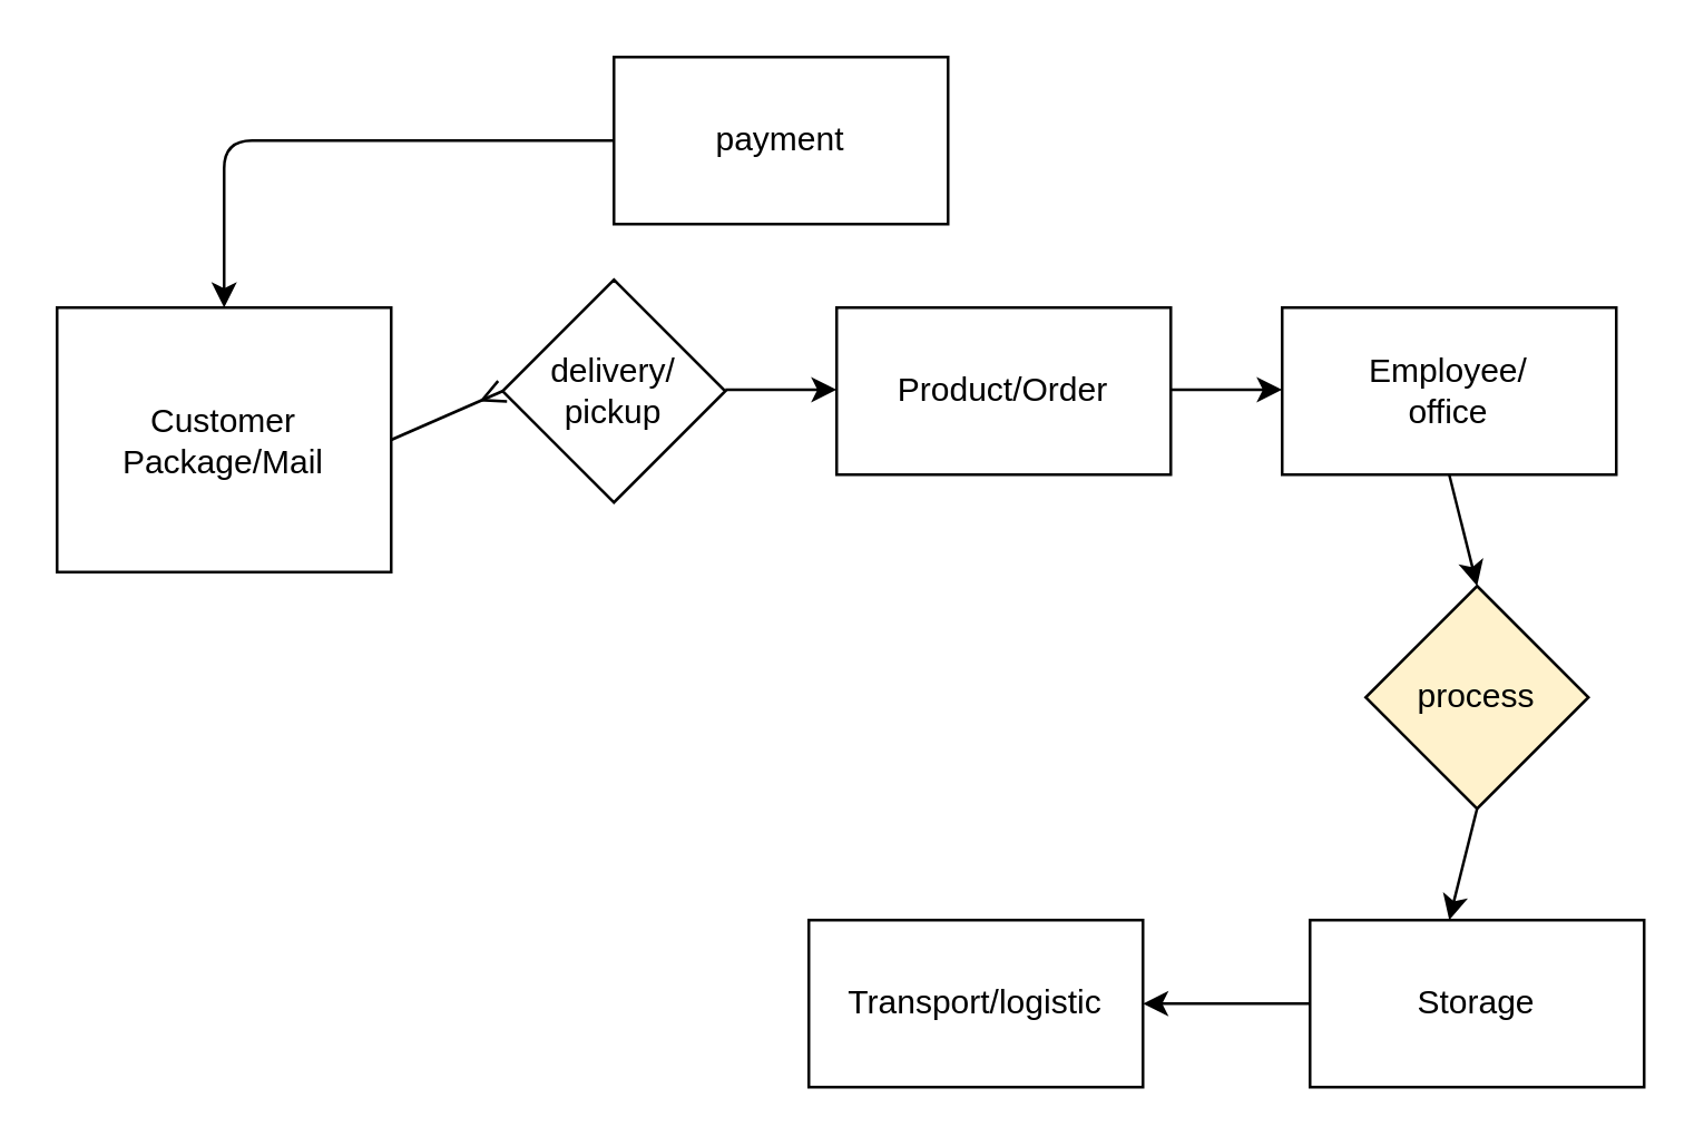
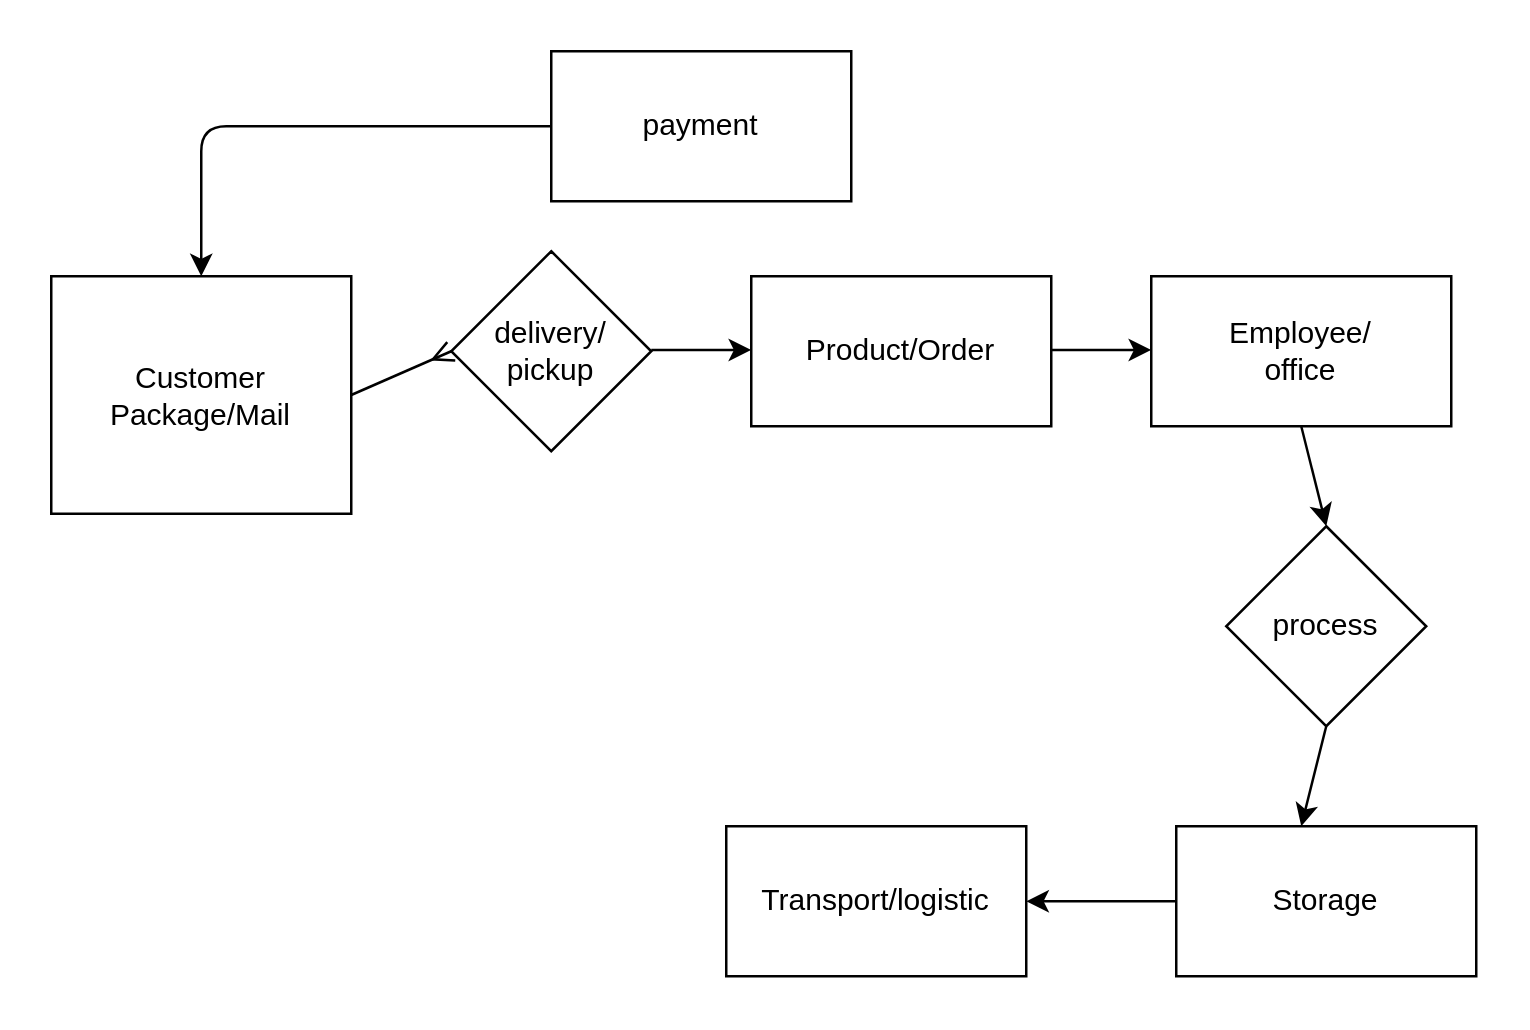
  <mxCell id="0" />
  <mxCell id="1" parent="0" />
  <mxCell id="2" value="Customer&lt;br&gt;Package/Mail" style="rounded=0;whiteSpace=wrap;html=1;" parent="1" vertex="1"><mxGeometry x="20" y="110" width="120" height="95" as="geometry" /></mxCell>
  <mxCell id="3" value="" style="endArrow=ERmany;html=1;exitX=1;exitY=0.5;exitDx=0;exitDy=0;endFill=0;" parent="1" source="2" edge="1"><mxGeometry width="50" height="50" relative="1" as="geometry"><mxPoint x="370" y="170" as="sourcePoint" /><mxPoint x="180" y="140" as="targetPoint" /></mxGeometry></mxCell>
  <mxCell id="4" value="delivery/ pickup" style="rhombus;whiteSpace=wrap;html=1;" parent="1" vertex="1"><mxGeometry x="180" y="100" width="80" height="80" as="geometry" /></mxCell>
  <mxCell id="5" value="Product/Order" style="rounded=0;whiteSpace=wrap;html=1;" parent="1" vertex="1"><mxGeometry x="300" y="110" width="120" height="60" as="geometry" /></mxCell>
  <mxCell id="6" value="" style="endArrow=classic;html=1;exitX=1;exitY=0.5;exitDx=0;exitDy=0;" parent="1" edge="1"><mxGeometry width="50" height="50" relative="1" as="geometry"><mxPoint x="260" y="139.5" as="sourcePoint" /><mxPoint x="300" y="139.5" as="targetPoint" /></mxGeometry></mxCell>
  <mxCell id="7" value="" style="endArrow=classic;html=1;exitX=1;exitY=0.5;exitDx=0;exitDy=0;" parent="1" edge="1"><mxGeometry width="50" height="50" relative="1" as="geometry"><mxPoint x="420" y="139.5" as="sourcePoint" /><mxPoint x="460" y="139.5" as="targetPoint" /></mxGeometry></mxCell>
  <mxCell id="8" value="Employee/&lt;br&gt;office" style="rounded=0;whiteSpace=wrap;html=1;" parent="1" vertex="1"><mxGeometry x="460" y="110" width="120" height="60" as="geometry" /></mxCell>
  <mxCell id="9" value="payment" style="rounded=0;whiteSpace=wrap;html=1;" parent="1" vertex="1"><mxGeometry x="220" y="20" width="120" height="60" as="geometry" /></mxCell>
  <mxCell id="10" value="" style="endArrow=classic;html=1;exitX=0;exitY=0.5;exitDx=0;exitDy=0;entryX=0.5;entryY=0;entryDx=0;entryDy=0;" parent="1" source="9" target="2" edge="1"><mxGeometry width="50" height="50" relative="1" as="geometry"><mxPoint x="370" y="170" as="sourcePoint" /><mxPoint x="70" y="50" as="targetPoint" /><Array as="points"><mxPoint x="80" y="50" /></Array></mxGeometry></mxCell>
- <mxCell id="11" value="process" style="rhombus;whiteSpace=wrap;html=1;fillColor=#fff2cc;" parent="1" vertex="1"><mxGeometry x="490" y="210" width="80" height="80" as="geometry" /></mxCell>
+ <mxCell id="11" value="process" style="rhombus;whiteSpace=wrap;html=1;" parent="1" vertex="1"><mxGeometry x="490" y="210" width="80" height="80" as="geometry" /></mxCell>
  <mxCell id="12" value="" style="endArrow=classic;html=1;exitX=0.5;exitY=1;exitDx=0;exitDy=0;entryX=0.5;entryY=0;entryDx=0;entryDy=0;" parent="1" source="8" target="11" edge="1"><mxGeometry width="50" height="50" relative="1" as="geometry"><mxPoint x="370" y="170" as="sourcePoint" /><mxPoint x="420" y="120" as="targetPoint" /></mxGeometry></mxCell>
  <mxCell id="13" value="" style="endArrow=classic;html=1;exitX=0.5;exitY=1;exitDx=0;exitDy=0;" parent="1" source="11" edge="1"><mxGeometry width="50" height="50" relative="1" as="geometry"><mxPoint x="370" y="350" as="sourcePoint" /><mxPoint x="520" y="330" as="targetPoint" /></mxGeometry></mxCell>
  <mxCell id="14" value="Storage" style="rounded=0;whiteSpace=wrap;html=1;" parent="1" vertex="1"><mxGeometry x="470" y="330" width="120" height="60" as="geometry" /></mxCell>
  <mxCell id="15" value="" style="endArrow=classic;html=1;exitX=0;exitY=0.5;exitDx=0;exitDy=0;" parent="1" source="14" edge="1"><mxGeometry width="50" height="50" relative="1" as="geometry"><mxPoint x="370" y="350" as="sourcePoint" /><mxPoint x="410" y="360" as="targetPoint" /></mxGeometry></mxCell>
  <mxCell id="16" value="Transport/logistic" style="rounded=0;whiteSpace=wrap;html=1;" parent="1" vertex="1"><mxGeometry x="290" y="330" width="120" height="60" as="geometry" /></mxCell>
